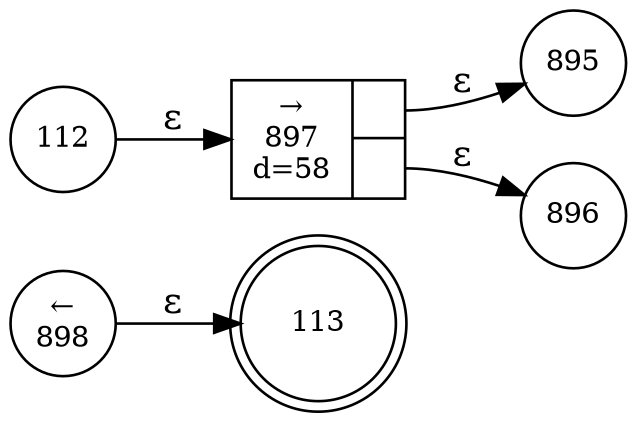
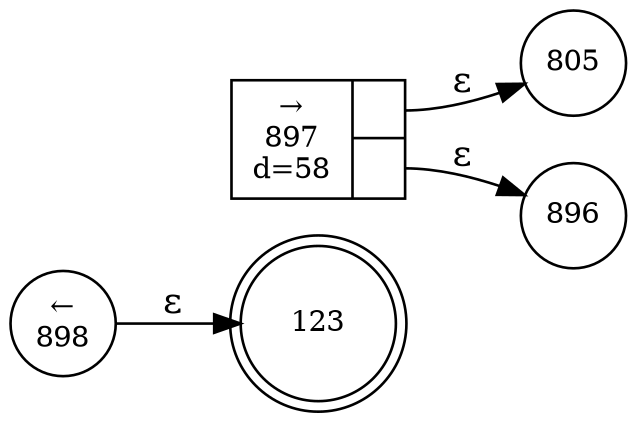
  digraph {
    fontname="DejaVu Serif"
    rankdir=LR
    node [fixedsize=true fontname="DejaVu Serif" fontsize=11 shape=circle peripheries=1]
    edge [fontname="DejaVu Serif"]
-   n1 [label=113 shape=doublecircle width=.6 peripheries=""]
-   n2 [label=112 width=.55]
+   n1 [label=123 shape=doublecircle width=.6 peripheries=""]
    n3 [fixedsize=false label="{&rarr;\n897\nd=58|{<p0>|<p1>}}" shape=record]
    n4 [label=896 width=.55]
-   n5 [label=895 width=.55]
+   n5 [label=805 width=.55]
    n6 [label="&larr;\n898" width=.55]
-   n2 -> n3 [label="&epsilon;"]
    n3 -> n4 [label="&epsilon;" tailport=p1]
    n3 -> n5 [label="&epsilon;" tailport=p0]
    n6 -> n1 [label="&epsilon;"]
  }
